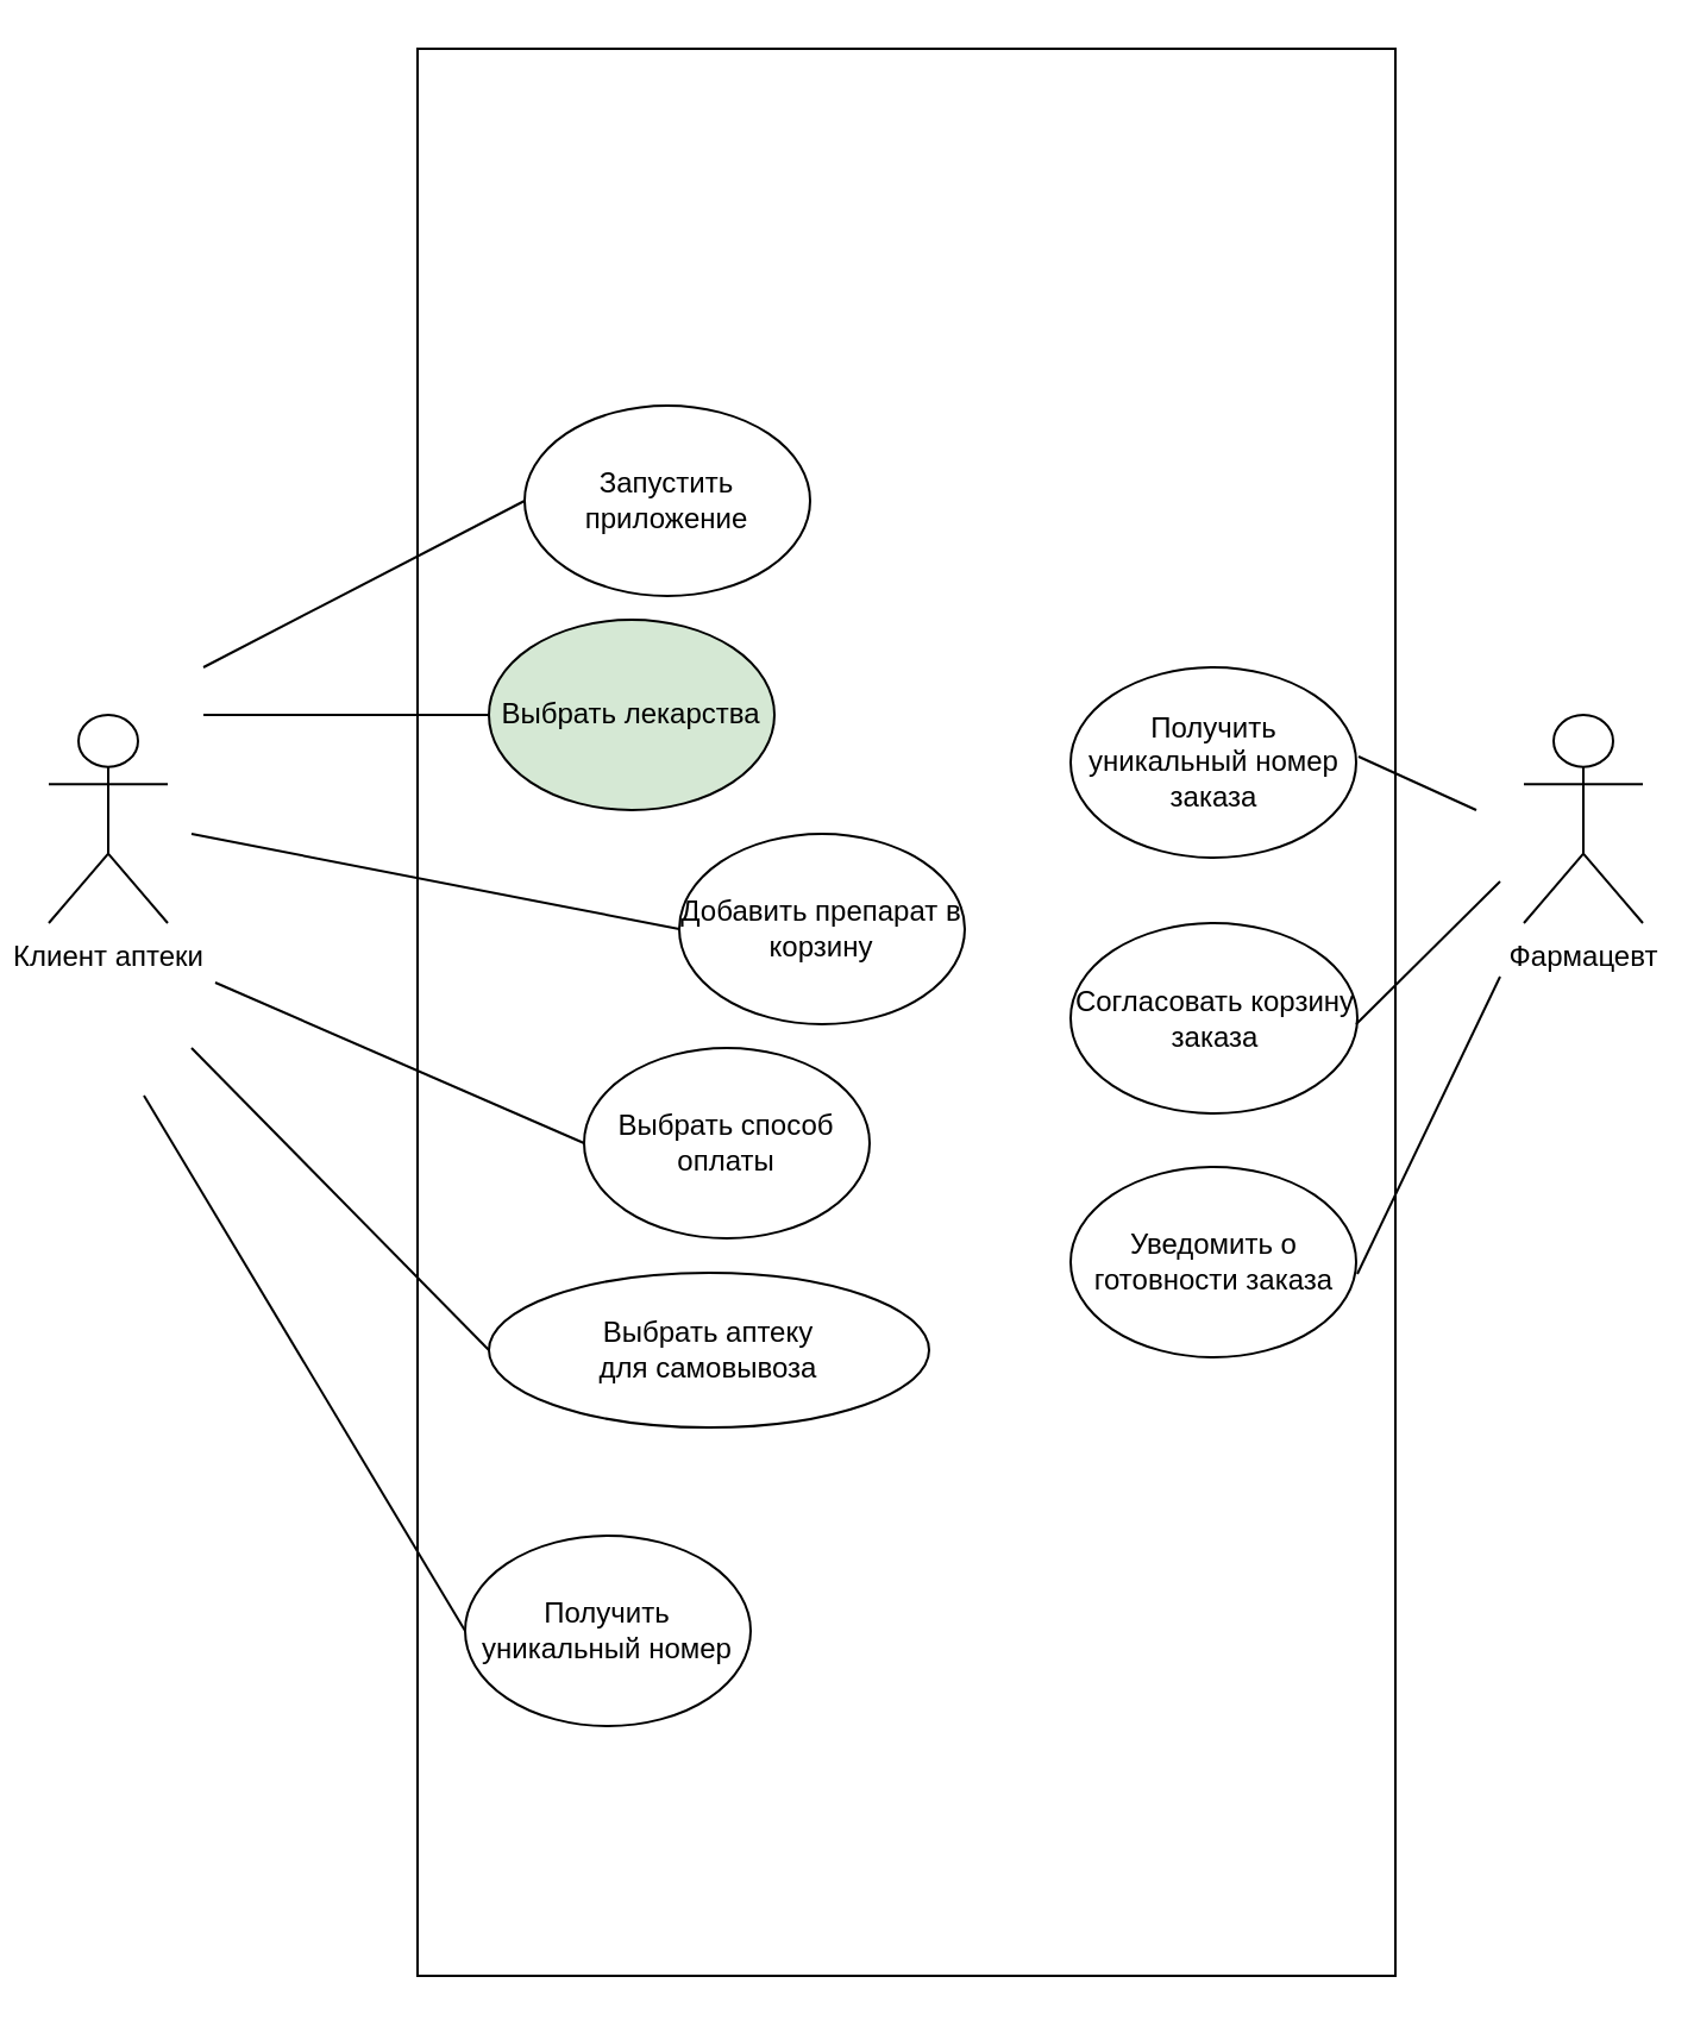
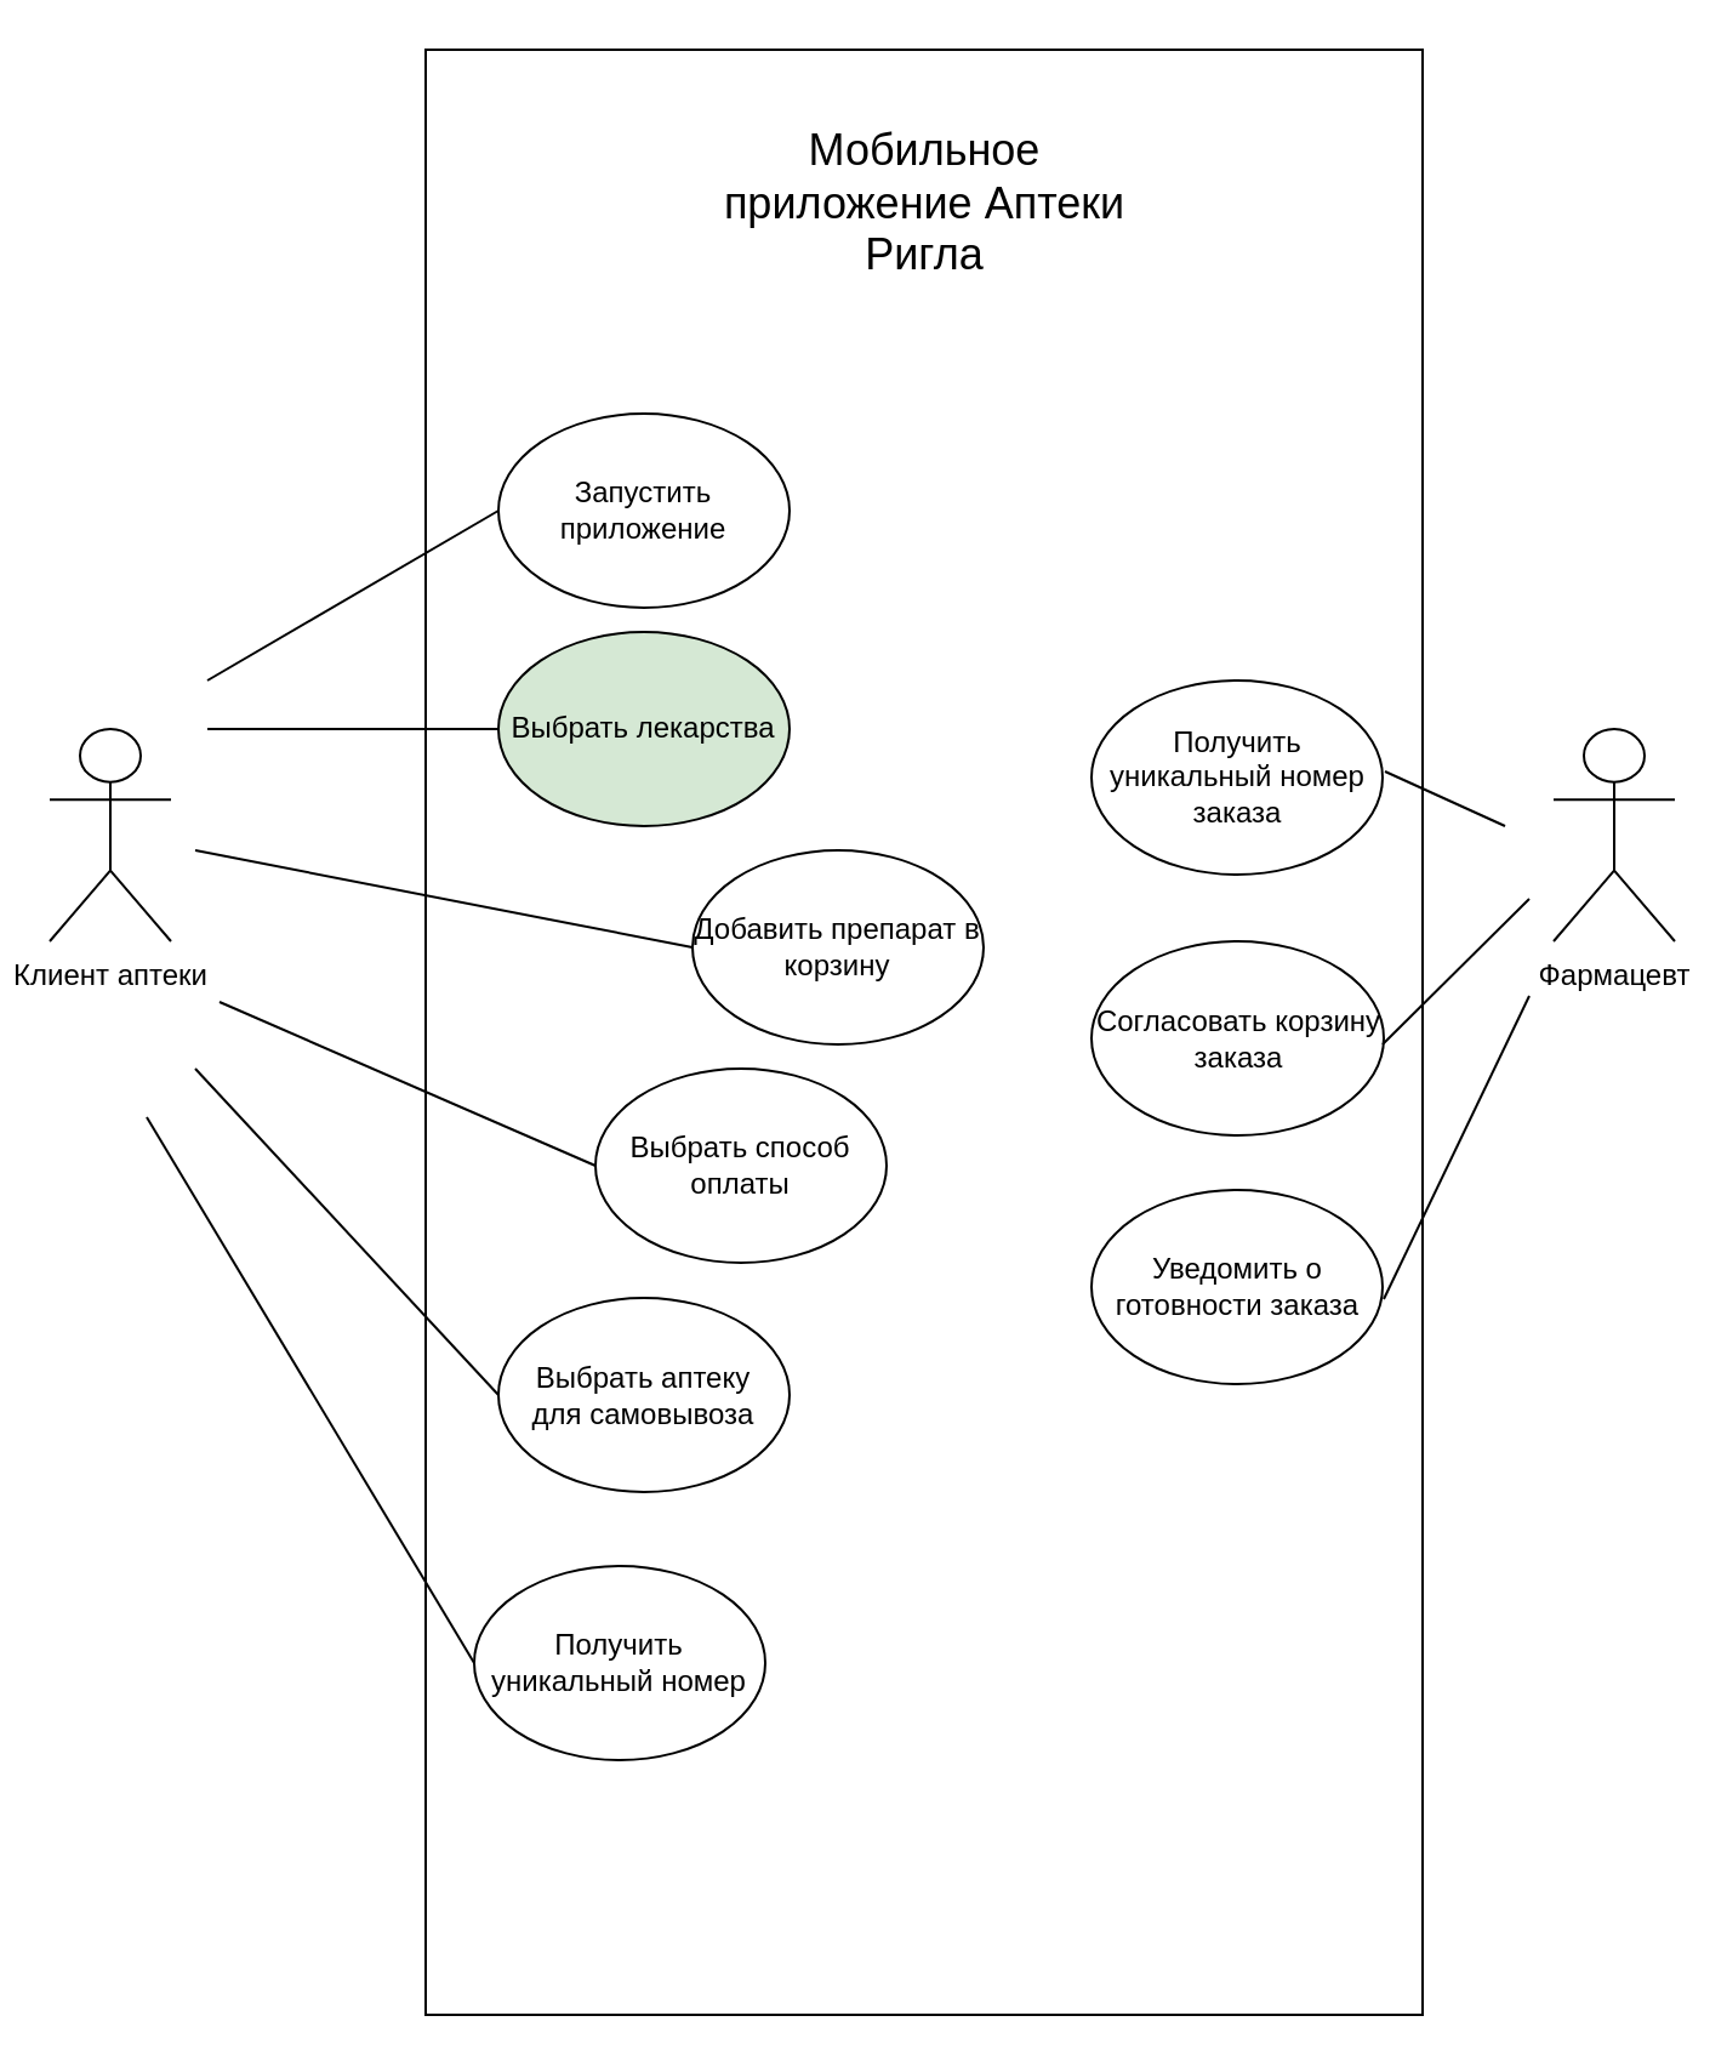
  <mxCell id="0" />
  <mxCell id="1" parent="0" />
  <mxCell id="2" value="" style="rounded=0;whiteSpace=wrap;html=1;" vertex="1" parent="1"><mxGeometry x="175" y="20" width="411" height="810" as="geometry" /></mxCell>
  <mxCell id="3" value="Клиент аптеки" style="shape=umlActor;verticalLabelPosition=bottom;verticalAlign=top;html=1;outlineConnect=0;" vertex="1" parent="1"><mxGeometry x="20" y="300" width="50" height="87.5" as="geometry" /></mxCell>
- <mxCell id="4" value="Запустить приложение" style="ellipse;whiteSpace=wrap;html=1;" vertex="1" parent="1"><mxGeometry x="220" y="170" width="120" height="80" as="geometry" /></mxCell>
+ <mxCell id="4" value="Запустить приложение" style="ellipse;whiteSpace=wrap;html=1;" vertex="1" parent="1"><mxGeometry x="205" y="170" width="120" height="80" as="geometry" /></mxCell>
+ <mxCell id="5" value="&lt;font style=&quot;font-size: 18px&quot;&gt;Мобильное приложение Аптеки Ригла&lt;/font&gt;" style="text;html=1;strokeColor=none;fillColor=none;align=center;verticalAlign=middle;whiteSpace=wrap;rounded=0;" vertex="1" parent="1"><mxGeometry x="290.75" y="20" width="179.5" height="127.5" as="geometry" /></mxCell>
  <mxCell id="6" value="Выбрать лекарства" style="ellipse;whiteSpace=wrap;html=1;fillColor=#d5e8d4;" vertex="1" parent="1"><mxGeometry x="205" y="260" width="120" height="80" as="geometry" /></mxCell>
  <mxCell id="7" value="Добавить препарат в корзину" style="ellipse;whiteSpace=wrap;html=1;" vertex="1" parent="1"><mxGeometry x="285" y="350" width="120" height="80" as="geometry" /></mxCell>
  <mxCell id="8" value="Выбрать способ оплаты" style="ellipse;whiteSpace=wrap;html=1;" vertex="1" parent="1"><mxGeometry x="245" y="440" width="120" height="80" as="geometry" /></mxCell>
- <mxCell id="9" value="Выбрать аптеку&lt;br&gt;для самовывоза" style="ellipse;whiteSpace=wrap;html=1;" vertex="1" parent="1"><mxGeometry x="205" y="534.5" width="185" height="65" as="geometry" /></mxCell>
+ <mxCell id="9" value="Выбрать аптеку&lt;br&gt;для самовывоза" style="ellipse;whiteSpace=wrap;html=1;" vertex="1" parent="1"><mxGeometry x="205" y="534.5" width="120" height="80" as="geometry" /></mxCell>
  <mxCell id="10" value="" style="endArrow=none;html=1;entryX=0;entryY=0.5;entryDx=0;entryDy=0;" edge="1" parent="1" target="4"><mxGeometry width="50" height="50" relative="1" as="geometry"><mxPoint x="85" y="280" as="sourcePoint" /><mxPoint x="155" y="260" as="targetPoint" /></mxGeometry></mxCell>
  <mxCell id="11" value="" style="endArrow=none;html=1;entryX=0;entryY=0.5;entryDx=0;entryDy=0;" edge="1" parent="1" target="6"><mxGeometry width="50" height="50" relative="1" as="geometry"><mxPoint x="85" y="300" as="sourcePoint" /><mxPoint x="205" y="240" as="targetPoint" /></mxGeometry></mxCell>
  <mxCell id="12" value="" style="endArrow=none;html=1;entryX=0;entryY=0.5;entryDx=0;entryDy=0;" edge="1" parent="1" target="7"><mxGeometry width="50" height="50" relative="1" as="geometry"><mxPoint x="80" y="350" as="sourcePoint" /><mxPoint x="205" y="330" as="targetPoint" /><Array as="points" /></mxGeometry></mxCell>
  <mxCell id="13" value="" style="endArrow=none;html=1;entryX=0;entryY=0.5;entryDx=0;entryDy=0;" edge="1" parent="1" target="8"><mxGeometry width="50" height="50" relative="1" as="geometry"><mxPoint x="90" y="412.5" as="sourcePoint" /><mxPoint x="120" y="462.5" as="targetPoint" /><Array as="points" /></mxGeometry></mxCell>
  <mxCell id="14" style="edgeStyle=orthogonalEdgeStyle;rounded=0;orthogonalLoop=1;jettySize=auto;html=1;exitX=0.5;exitY=1;exitDx=0;exitDy=0;" edge="1" parent="1" source="2" target="2"><mxGeometry relative="1" as="geometry" /></mxCell>
  <mxCell id="15" value="Фармацевт" style="shape=umlActor;verticalLabelPosition=bottom;verticalAlign=top;html=1;outlineConnect=0;" vertex="1" parent="1"><mxGeometry x="640" y="300" width="50" height="87.5" as="geometry" /></mxCell>
  <mxCell id="16" value="" style="endArrow=none;html=1;entryX=0;entryY=0.5;entryDx=0;entryDy=0;" edge="1" parent="1" target="9"><mxGeometry width="50" height="50" relative="1" as="geometry"><mxPoint x="80" y="440" as="sourcePoint" /><mxPoint x="80" y="520" as="targetPoint" /></mxGeometry></mxCell>
  <mxCell id="17" value="Согласовать корзину заказа" style="ellipse;whiteSpace=wrap;html=1;" vertex="1" parent="1"><mxGeometry x="449.5" y="387.5" width="120.5" height="80" as="geometry" /></mxCell>
  <mxCell id="18" value="&lt;span&gt;Получить уникальный номер&lt;/span&gt;" style="ellipse;whiteSpace=wrap;html=1;" vertex="1" parent="1"><mxGeometry x="195" y="645" width="120" height="80" as="geometry" /></mxCell>
  <mxCell id="19" value="" style="endArrow=none;html=1;entryX=0;entryY=0.5;entryDx=0;entryDy=0;" edge="1" parent="1" target="18"><mxGeometry width="50" height="50" relative="1" as="geometry"><mxPoint x="60" y="460" as="sourcePoint" /><mxPoint x="120" y="570" as="targetPoint" /></mxGeometry></mxCell>
  <mxCell id="20" value="" style="endArrow=none;html=1;exitX=1;exitY=0.5;exitDx=0;exitDy=0;" edge="1" parent="1"><mxGeometry width="50" height="50" relative="1" as="geometry"><mxPoint x="570.5" y="317.5" as="sourcePoint" /><mxPoint x="620" y="340" as="targetPoint" /></mxGeometry></mxCell>
  <mxCell id="21" value="Получить уникальный номер заказа" style="ellipse;whiteSpace=wrap;html=1;" vertex="1" parent="1"><mxGeometry x="449.5" y="280" width="120" height="80" as="geometry" /></mxCell>
  <mxCell id="22" value="Уведомить о готовности заказа" style="ellipse;whiteSpace=wrap;html=1;" vertex="1" parent="1"><mxGeometry x="449.5" y="490" width="120" height="80" as="geometry" /></mxCell>
  <mxCell id="23" value="" style="endArrow=none;html=1;" edge="1" parent="1"><mxGeometry width="50" height="50" relative="1" as="geometry"><mxPoint x="569.5" y="430" as="sourcePoint" /><mxPoint x="630" y="370" as="targetPoint" /></mxGeometry></mxCell>
  <mxCell id="24" value="" style="endArrow=none;html=1;" edge="1" parent="1"><mxGeometry width="50" height="50" relative="1" as="geometry"><mxPoint x="570" y="535" as="sourcePoint" /><mxPoint x="630" y="410" as="targetPoint" /></mxGeometry></mxCell>
